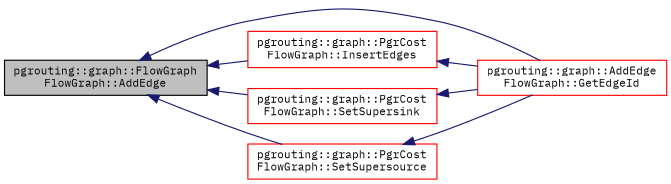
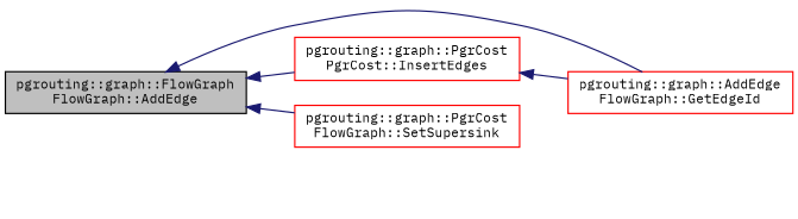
  digraph {
    fontname="IBM Plex Mono"
    rankdir=LR
    node [color=red fillcolor=white fontname="IBM Plex Mono" fontsize=10 shape=record style=filled]
    edge [color=midnightblue dir=back fontname="IBM Plex Mono" fontsize=10 labelfontname=Helvetica labelfontsize=10 style=solid]
    n1 [color=black fillcolor=grey75 fontcolor=black height=0.2 label="pgrouting::graph::FlowGraph\lFlowGraph::AddEdge" width=0.4]
    n2 [height=0.2 label="pgrouting::graph::AddEdge\lFlowGraph::GetEdgeId" width=0.4]
-   n3 [height=0.2 label="pgrouting::graph::PgrCost\lFlowGraph::InsertEdges" width=0.4]
+   n3 [height=0.2 label="pgrouting::graph::PgrCost\lPgrCost::InsertEdges" width=0.4]
    n4 [height=0.2 label="pgrouting::graph::PgrCost\lFlowGraph::SetSupersink" width=0.4]
-   n5 [height=0.2 label="pgrouting::graph::PgrCost\lFlowGraph::SetSupersource" width=0.4]
    n1 -> n2
    n1 -> n3
    n1 -> n4
-   n1 -> n5
    n3 -> n2
-   n4 -> n2
-   n5 -> n2
  }
